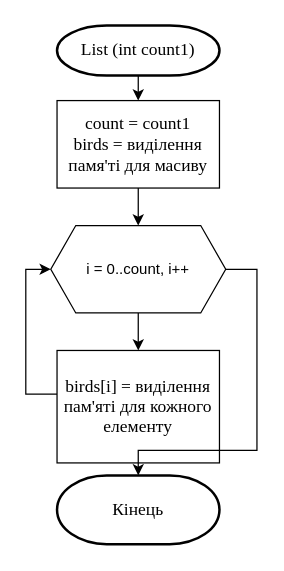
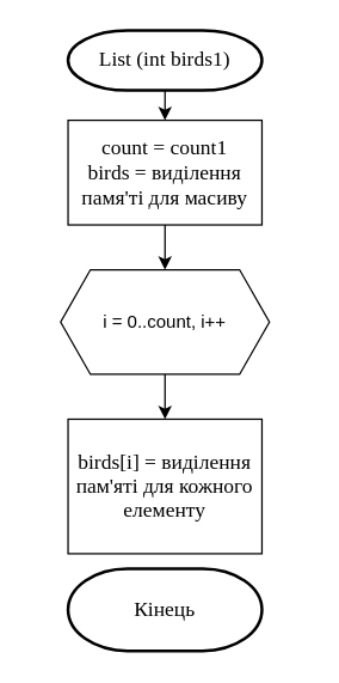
  <mxCell id="0" />
  <mxCell id="1" parent="0" />
  <mxCell id="2" style="edgeStyle=orthogonalEdgeStyle;rounded=0;orthogonalLoop=1;jettySize=auto;html=1;entryX=0.5;entryY=0;entryDx=0;entryDy=0;" edge="1" parent="1" target="4"><mxGeometry relative="1" as="geometry"><mxPoint x="110" y="60" as="sourcePoint" /></mxGeometry></mxCell>
  <mxCell id="3" style="edgeStyle=orthogonalEdgeStyle;rounded=0;orthogonalLoop=1;jettySize=auto;html=1;entryX=0.5;entryY=0;entryDx=0;entryDy=0;" edge="1" parent="1" source="4"><mxGeometry relative="1" as="geometry"><mxPoint x="110" y="180" as="targetPoint" /></mxGeometry></mxCell>
  <mxCell id="4" value="&lt;p style=&quot;margin: 0px ; font-stretch: normal ; line-height: normal ; font-size: 14px&quot;&gt;&lt;font face=&quot;Times New Roman&quot;&gt;count = count1&lt;/font&gt;&lt;/p&gt;&lt;p style=&quot;margin: 0px ; font-stretch: normal ; line-height: normal ; font-size: 14px&quot;&gt;&lt;font face=&quot;Times New Roman&quot;&gt;birds = виділення памя'ті для масиву&lt;/font&gt;&lt;/p&gt;" style="rounded=0;whiteSpace=wrap;html=1;" vertex="1" parent="1"><mxGeometry x="45" y="80" width="130" height="70" as="geometry" /></mxCell>
- <mxCell id="5" value="&lt;font style=&quot;font-size: 14px&quot; face=&quot;Times New Roman&quot;&gt;List (int count1)&lt;br&gt;&lt;/font&gt;" style="strokeWidth=2;html=1;shape=mxgraph.flowchart.terminator;whiteSpace=wrap;" vertex="1" parent="1"><mxGeometry x="45" y="20" width="130" height="40" as="geometry" /></mxCell>
+ <mxCell id="5" value="&lt;font style=&quot;font-size: 14px&quot; face=&quot;Times New Roman&quot;&gt;List (int birds1)&lt;br&gt;&lt;/font&gt;" style="strokeWidth=2;html=1;shape=mxgraph.flowchart.terminator;whiteSpace=wrap;" vertex="1" parent="1"><mxGeometry x="45" y="20" width="130" height="40" as="geometry" /></mxCell>
  <mxCell id="6" style="edgeStyle=orthogonalEdgeStyle;rounded=0;orthogonalLoop=1;jettySize=auto;html=1;entryX=0.5;entryY=0;entryDx=0;entryDy=0;" edge="1" parent="1" target="9"><mxGeometry relative="1" as="geometry"><mxPoint x="110" y="250" as="sourcePoint" /></mxGeometry></mxCell>
  <mxCell id="7" value="&lt;font face=&quot;Times New Roman&quot;&gt;&lt;span style=&quot;font-size: 14px&quot;&gt;Кінець&lt;/span&gt;&lt;/font&gt;" style="strokeWidth=2;html=1;shape=mxgraph.flowchart.terminator;whiteSpace=wrap;" vertex="1" parent="1"><mxGeometry x="45" y="380" width="130" height="55" as="geometry" /></mxCell>
- <mxCell id="8" style="edgeStyle=orthogonalEdgeStyle;rounded=0;orthogonalLoop=1;jettySize=auto;html=1;entryX=0;entryY=0.5;entryDx=0;entryDy=0;" edge="1" parent="1" source="9" target="11"><mxGeometry relative="1" as="geometry"><Array as="points"><mxPoint x="20" y="315" /><mxPoint x="20" y="215" /></Array></mxGeometry></mxCell>
  <mxCell id="9" value="&lt;p style=&quot;margin: 0px ; font-stretch: normal ; line-height: normal&quot;&gt;&lt;font face=&quot;Times New Roman&quot;&gt;&lt;span style=&quot;font-size: 14px&quot;&gt;birds[i] = виділення пам'яті для кожного елементу&lt;/span&gt;&lt;/font&gt;&lt;/p&gt;" style="rounded=0;whiteSpace=wrap;html=1;" vertex="1" parent="1"><mxGeometry x="45" y="280" width="130" height="90" as="geometry" /></mxCell>
- <mxCell id="10" style="edgeStyle=orthogonalEdgeStyle;rounded=0;orthogonalLoop=1;jettySize=auto;html=1;entryX=0.5;entryY=0;entryDx=0;entryDy=0;entryPerimeter=0;" edge="1" parent="1" source="11" target="7"><mxGeometry relative="1" as="geometry"><Array as="points"><mxPoint x="205" y="215" /><mxPoint x="205" y="360" /><mxPoint x="110" y="360" /></Array></mxGeometry></mxCell>
  <mxCell id="11" value="i = 0..count, i++" style="shape=hexagon;perimeter=hexagonPerimeter2;whiteSpace=wrap;html=1;fixedSize=1;" vertex="1" parent="1"><mxGeometry x="40" y="180" width="140" height="70" as="geometry" /></mxCell>
